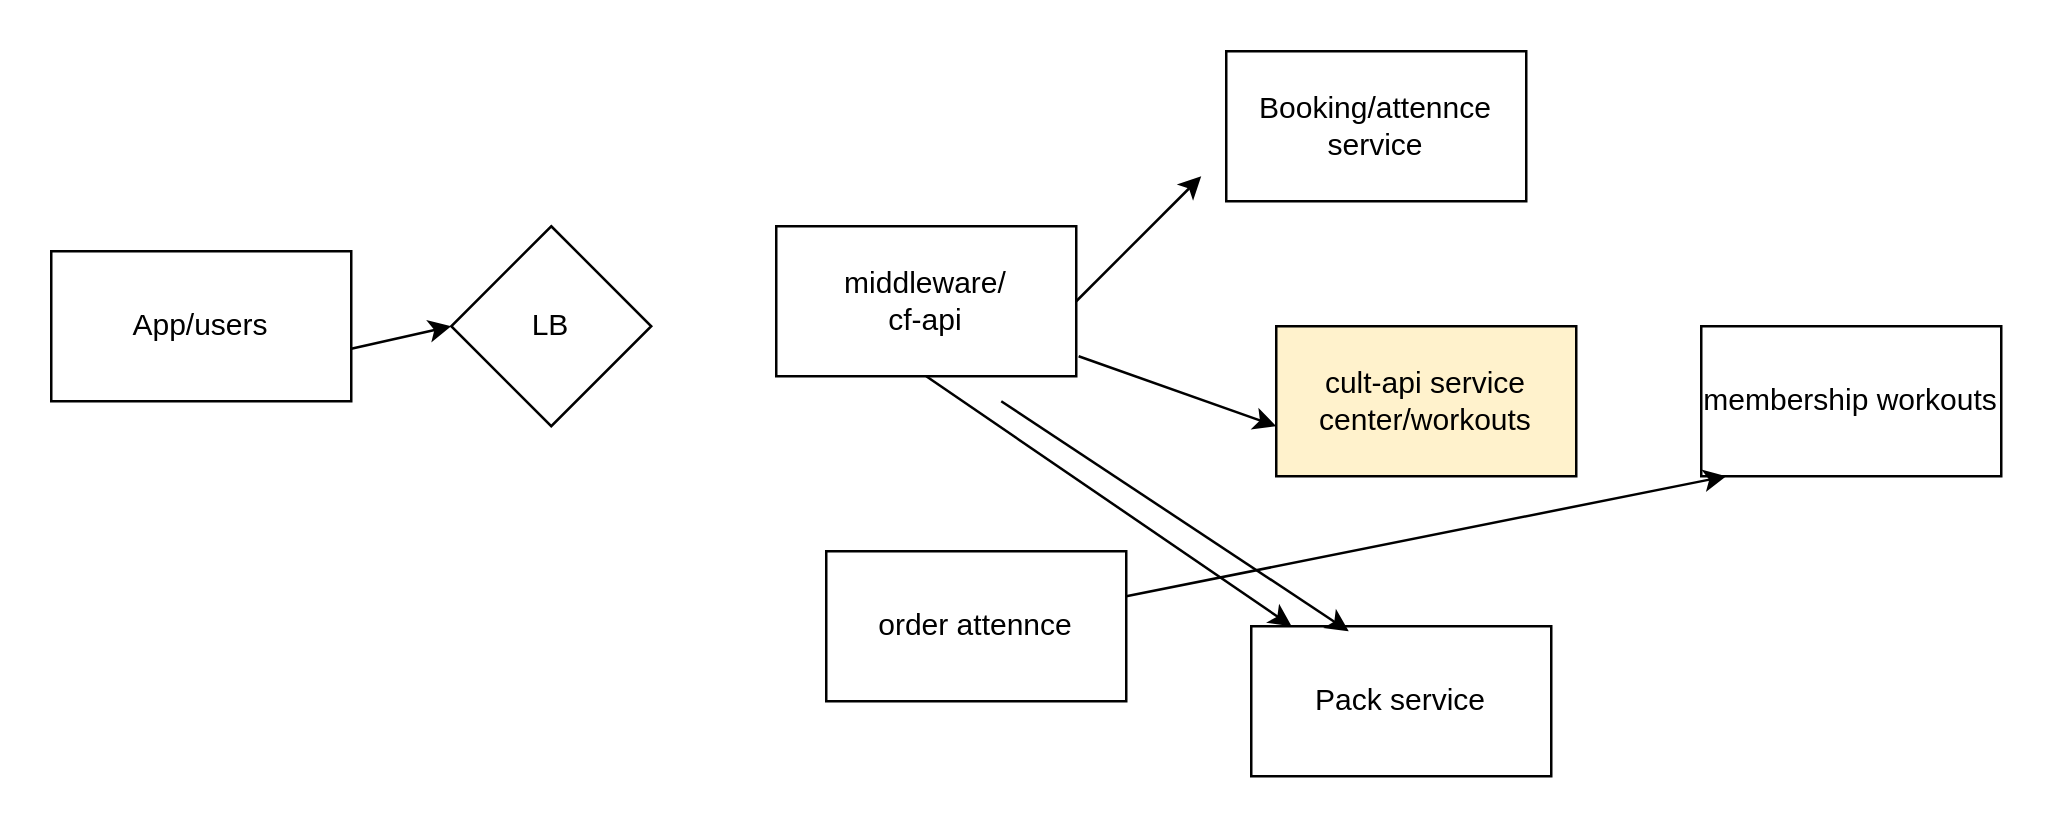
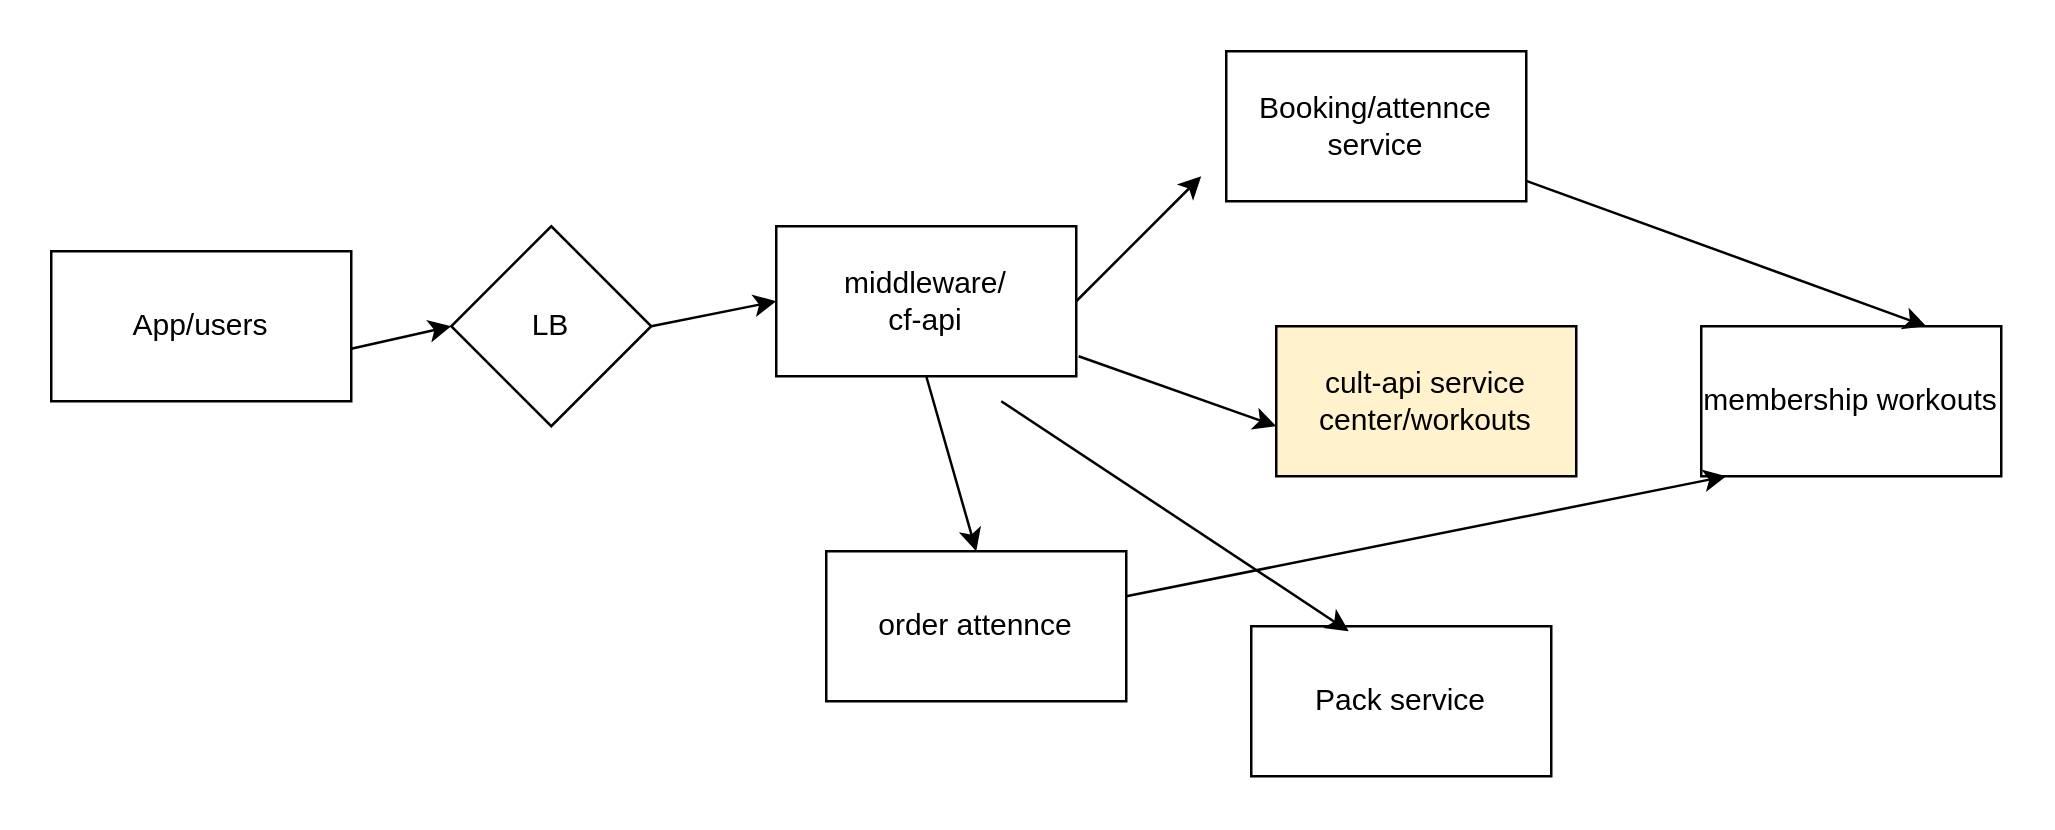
  <mxCell id="0" />
  <mxCell id="1" parent="0" />
  <mxCell id="2" value="App/users" style="rounded=0;whiteSpace=wrap;html=1;" vertex="1" parent="1"><mxGeometry x="20" y="100" width="120" height="60" as="geometry" /></mxCell>
  <mxCell id="3" value="middleware/&lt;br&gt;cf-api" style="rounded=0;whiteSpace=wrap;html=1;" vertex="1" parent="1"><mxGeometry x="310" y="90" width="120" height="60" as="geometry" /></mxCell>
  <mxCell id="4" value="LB" style="rhombus;whiteSpace=wrap;html=1;" vertex="1" parent="1"><mxGeometry x="180" y="90" width="80" height="80" as="geometry" /></mxCell>
  <mxCell id="5" value="" style="endArrow=classic;html=1;rounded=0;exitX=1;exitY=0.65;exitDx=0;exitDy=0;exitPerimeter=0;" edge="1" parent="1" source="2"><mxGeometry width="50" height="50" relative="1" as="geometry"><mxPoint x="130" y="180" as="sourcePoint" /><mxPoint x="180" y="130" as="targetPoint" /></mxGeometry></mxCell>
+ <mxCell id="6" value="" style="endArrow=classic;html=1;rounded=0;entryX=0;entryY=0.5;entryDx=0;entryDy=0;exitX=1;exitY=0.5;exitDx=0;exitDy=0;" edge="1" parent="1" source="4" target="3"><mxGeometry width="50" height="50" relative="1" as="geometry"><mxPoint x="220" y="200" as="sourcePoint" /><mxPoint x="270" y="150" as="targetPoint" /></mxGeometry></mxCell>
  <mxCell id="7" value="Booking/attennce service" style="rounded=0;whiteSpace=wrap;html=1;" vertex="1" parent="1"><mxGeometry x="490" y="20" width="120" height="60" as="geometry" /></mxCell>
  <mxCell id="8" value="cult-api service&lt;br&gt;center/workouts" style="rounded=0;whiteSpace=wrap;html=1;fillColor=#fff2cc;" vertex="1" parent="1"><mxGeometry x="510" y="130" width="120" height="60" as="geometry" /></mxCell>
  <mxCell id="9" value="Pack service" style="rounded=0;whiteSpace=wrap;html=1;" vertex="1" parent="1"><mxGeometry x="500" y="250" width="120" height="60" as="geometry" /></mxCell>
  <mxCell id="10" value="membership workouts" style="rounded=0;whiteSpace=wrap;html=1;" vertex="1" parent="1"><mxGeometry x="680" y="130" width="120" height="60" as="geometry" /></mxCell>
  <mxCell id="11" value="order attennce" style="rounded=0;whiteSpace=wrap;html=1;" vertex="1" parent="1"><mxGeometry x="330" y="220" width="120" height="60" as="geometry" /></mxCell>
  <mxCell id="12" value="" style="endArrow=classic;html=1;rounded=0;" edge="1" parent="1"><mxGeometry width="50" height="50" relative="1" as="geometry"><mxPoint x="430" y="120" as="sourcePoint" /><mxPoint x="480" y="70" as="targetPoint" /></mxGeometry></mxCell>
  <mxCell id="13" value="" style="endArrow=classic;html=1;rounded=0;exitX=1.008;exitY=0.867;exitDx=0;exitDy=0;exitPerimeter=0;" edge="1" parent="1" source="3"><mxGeometry width="50" height="50" relative="1" as="geometry"><mxPoint x="460" y="220" as="sourcePoint" /><mxPoint x="510" y="170" as="targetPoint" /></mxGeometry></mxCell>
+ <mxCell id="14" value="" style="endArrow=classic;html=1;rounded=0;entryX=0.75;entryY=0;entryDx=0;entryDy=0;" edge="1" parent="1" source="7" target="10"><mxGeometry width="50" height="50" relative="1" as="geometry"><mxPoint x="700" y="90" as="sourcePoint" /><mxPoint x="750" y="40" as="targetPoint" /></mxGeometry></mxCell>
  <mxCell id="15" value="" style="endArrow=classic;html=1;rounded=0;entryX=0.325;entryY=0.033;entryDx=0;entryDy=0;entryPerimeter=0;" edge="1" parent="1" target="9"><mxGeometry width="50" height="50" relative="1" as="geometry"><mxPoint x="400" y="160" as="sourcePoint" /><mxPoint x="510" y="190" as="targetPoint" /></mxGeometry></mxCell>
- <mxCell id="16" value="" style="endArrow=classic;html=1;rounded=0;exitX=0.5;exitY=1;exitDx=0;exitDy=0;" edge="1" parent="1" source="3" target="9"><mxGeometry width="50" height="50" relative="1" as="geometry"><mxPoint x="230" y="230" as="sourcePoint" /><mxPoint x="280" y="180" as="targetPoint" /></mxGeometry></mxCell>
+ <mxCell id="16" value="" style="endArrow=classic;html=1;rounded=0;entryX=0.5;entryY=0;entryDx=0;entryDy=0;exitX=0.5;exitY=1;exitDx=0;exitDy=0;" edge="1" parent="1" source="3" target="11"><mxGeometry width="50" height="50" relative="1" as="geometry"><mxPoint x="230" y="230" as="sourcePoint" /><mxPoint x="280" y="180" as="targetPoint" /></mxGeometry></mxCell>
  <mxCell id="17" value="" style="endArrow=classic;html=1;rounded=0;" edge="1" parent="1" source="11"><mxGeometry width="50" height="50" relative="1" as="geometry"><mxPoint x="640" y="240" as="sourcePoint" /><mxPoint x="690" y="190" as="targetPoint" /></mxGeometry></mxCell>
